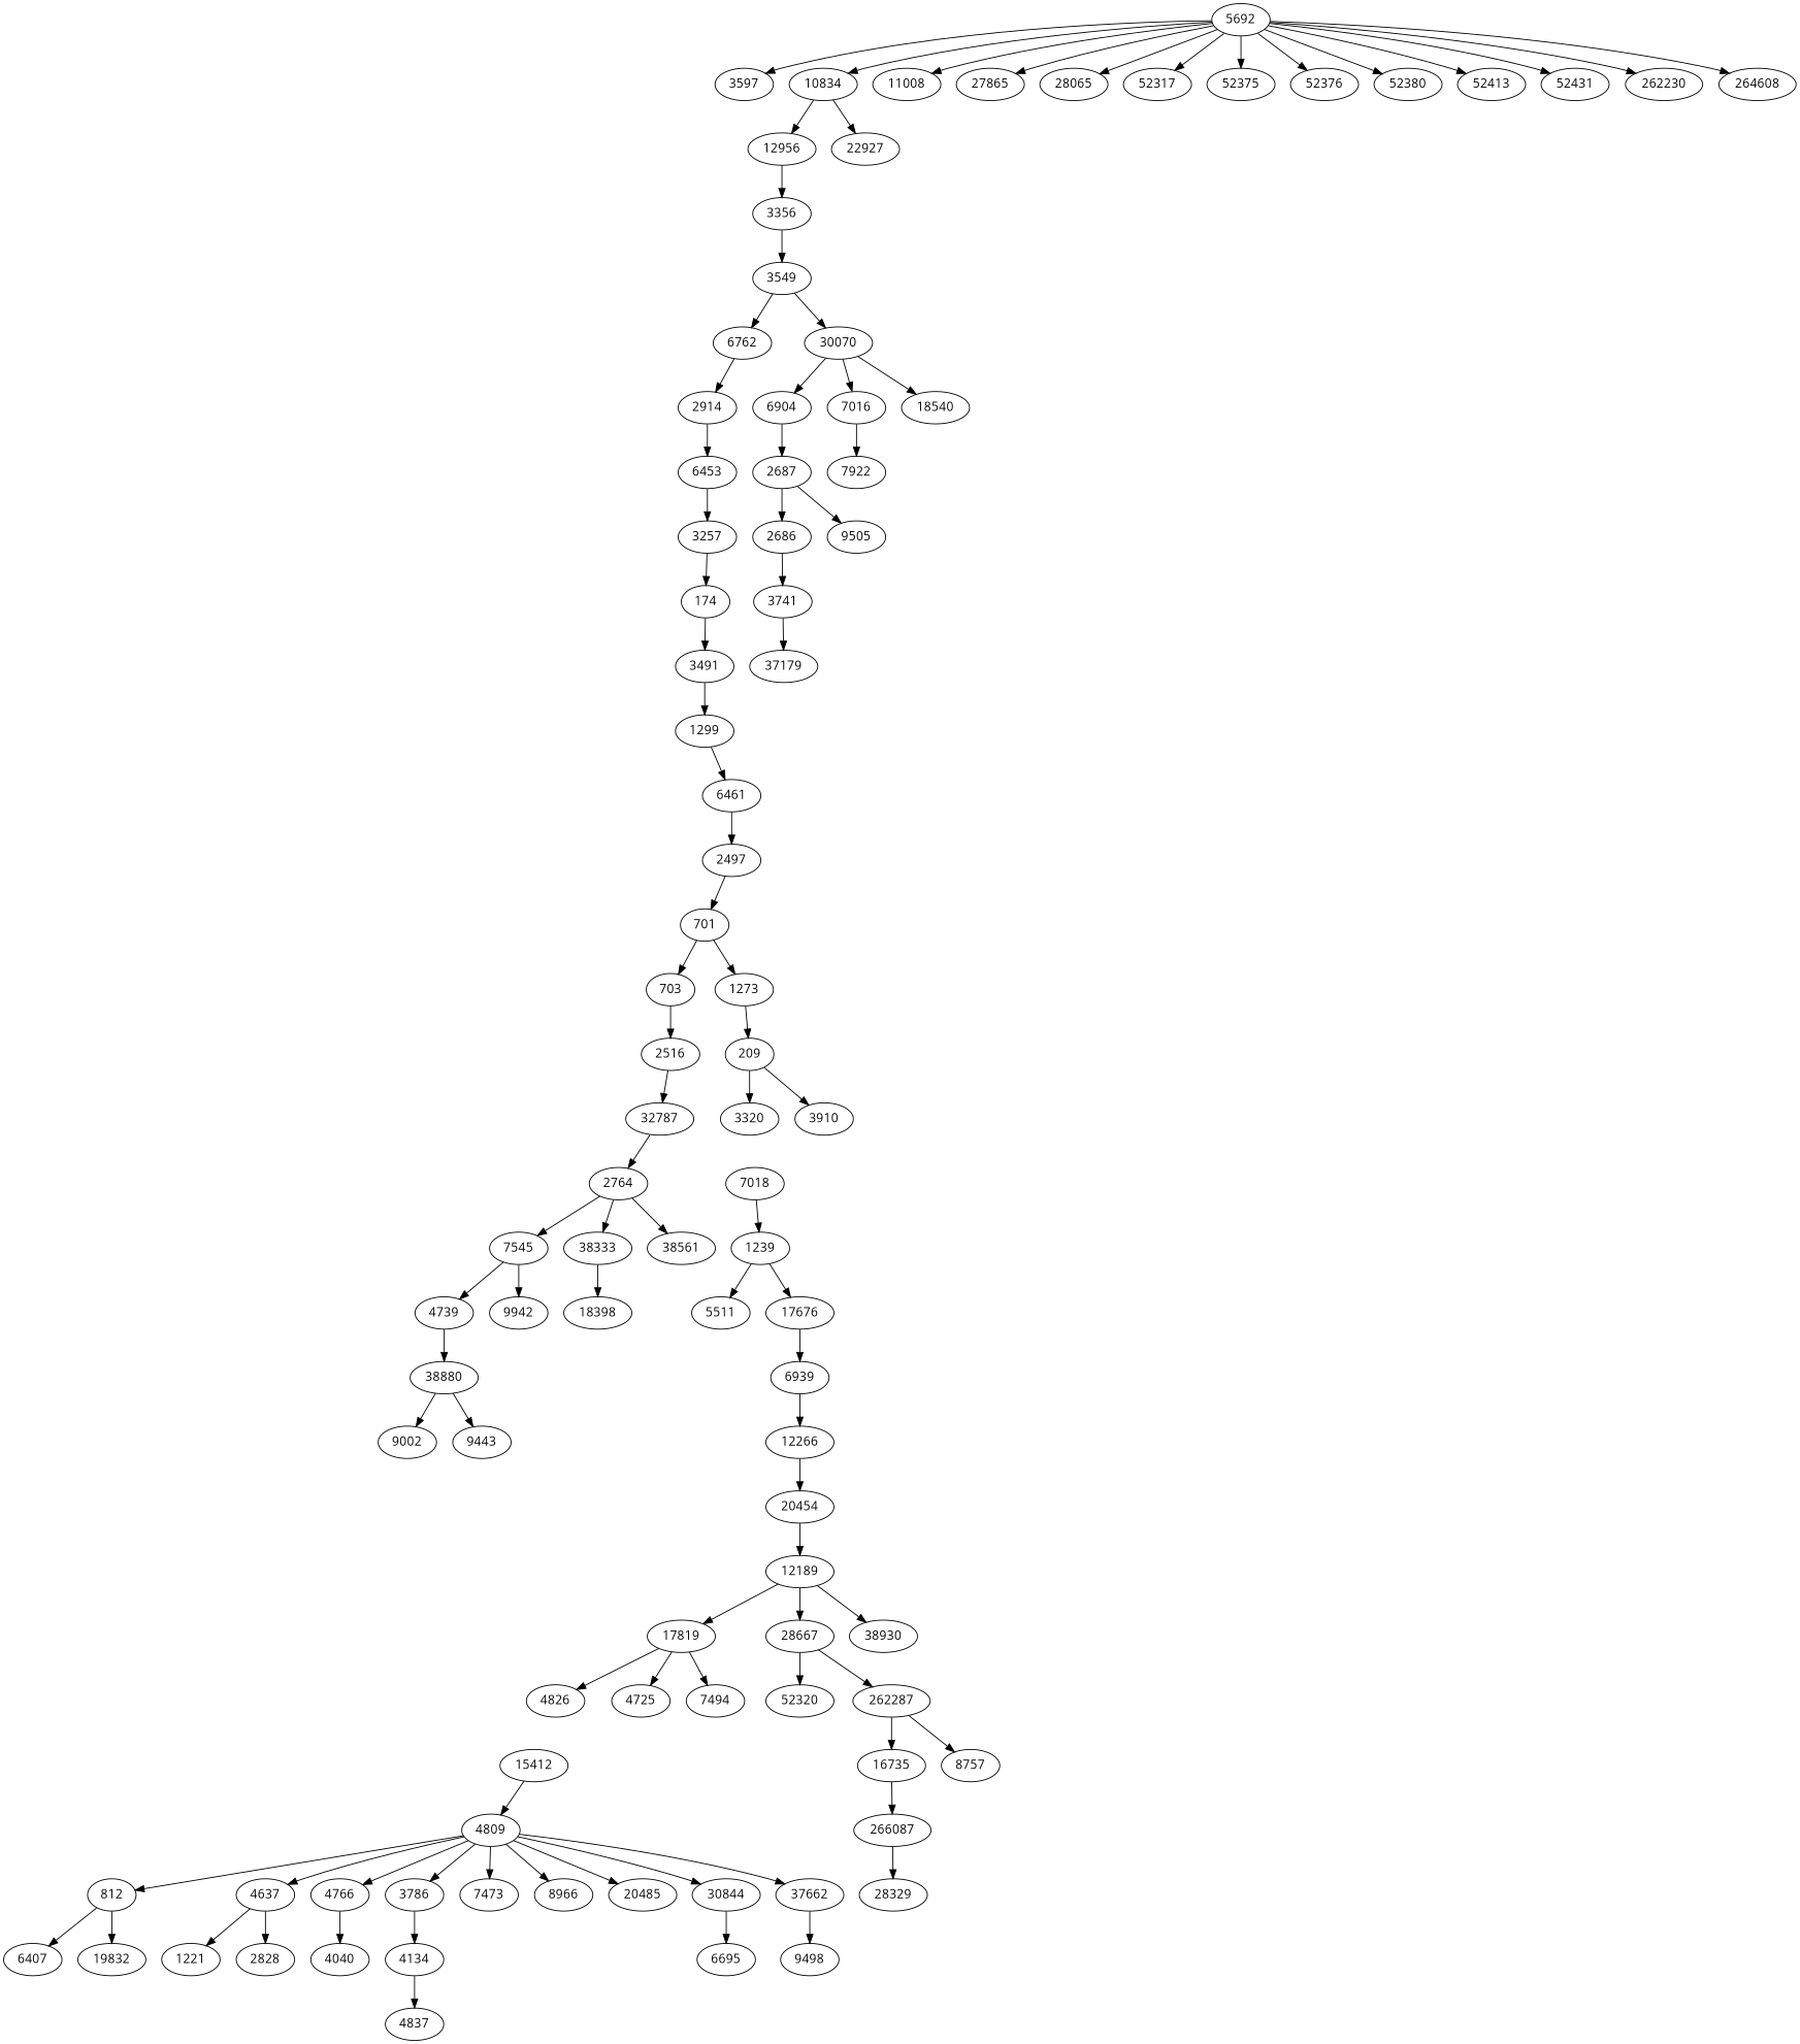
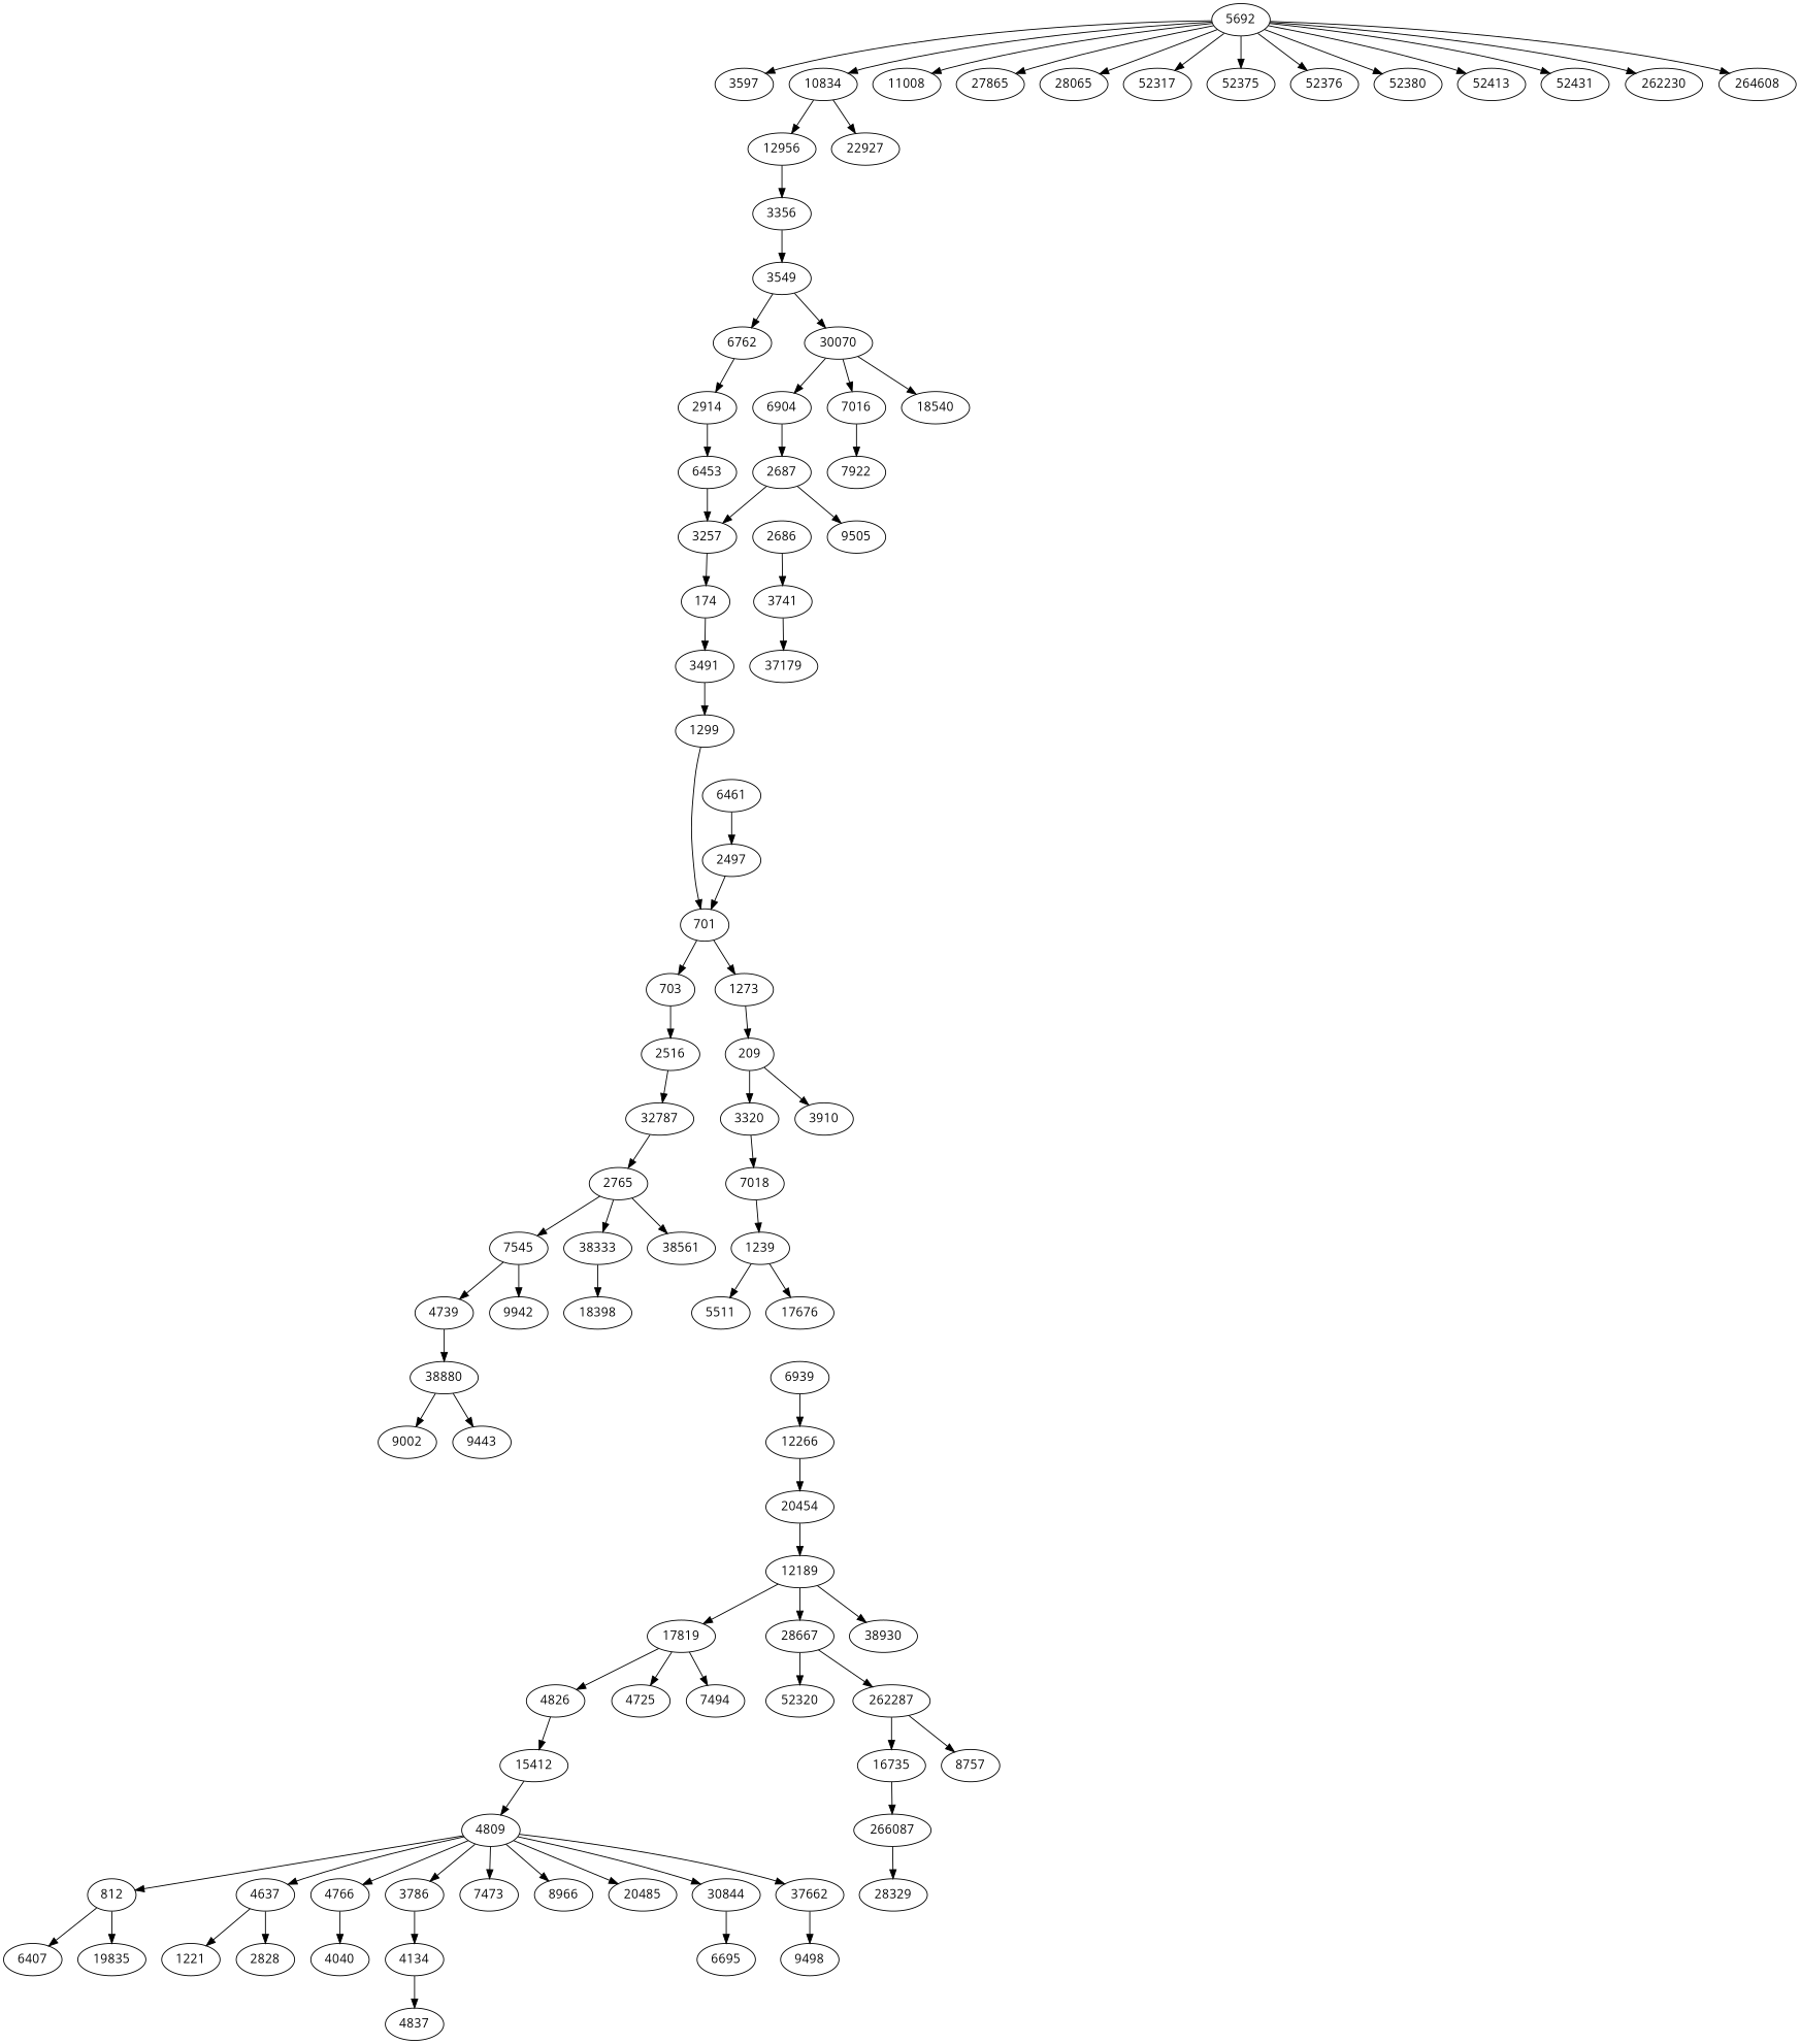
  digraph {
    fontname="Open Sans"
    node [fontname="Open Sans"]
    edge [fontname="Open Sans"]
    174
    3491
    1299
    209
    3320
    3910
    7018
    701
    703
    1273
    2516
    32787
    812
    6407
-   19835 [label=19832]
+   19835
    1239
    5511
    17676
    6939
    6461
    2497
-   2764
+   2764 [label=2765]
    2686
    3741
    37179
    2687
    9505
    7545
    38333
    38561
    4739
    9942
    18398
    2914
    6453
    3257
    3356
    3549
    6762
    30070
    6904
    7016
    18540
    4134
    4837
    4637
    1221
    2828
    38880
    9002
    9443
    4766
    4040
    4809
    3786
    7473
    8966
    20485
    30844
    37662
    6695
    9498
    4826
    15412
    5692
    3597
    10834
    11008
    27865
    28065
    52317
    52375
    52376
    52380
    52413
    52431
    262230
    264608
    12956
    22927
    12266
    20454
    7922
    12189
    17819
    n86 [label=28667]
    38930
    4725
    n89 [label=7494]
    52320
    262287
    16735
    266087
    28329
    8757
    174 -> 3491
    3491 -> 1299
-   1299 -> 6461
+   1299 -> 701
    209 -> 3320
    209 -> 3910
+   3320 -> 7018
    7018 -> 1239
    701 -> 703
    701 -> 1273
    703 -> 2516
    1273 -> 209
    2516 -> 32787
    32787 -> 2764
    812 -> 6407
    812 -> 19835
    1239 -> 5511
    1239 -> 17676
-   17676 -> 6939
    6939 -> 12266
    6461 -> 2497
    2497 -> 701
    2764 -> 7545
    2764 -> 38333
    2764 -> 38561
    2686 -> 3741
    3741 -> 37179
-   2687 -> 2686
+   2687 -> 3257
    2687 -> 9505
    7545 -> 4739
    7545 -> 9942
    38333 -> 18398
    4739 -> 38880
    2914 -> 6453
    6453 -> 3257
    3257 -> 174
    3356 -> 3549
    3549 -> 6762
    3549 -> 30070
    6762 -> 2914
    30070 -> 6904
    30070 -> 7016
    30070 -> 18540
    6904 -> 2687
    7016 -> 7922
    4134 -> 4837
    4637 -> 1221
    4637 -> 2828
    38880 -> 9002
    38880 -> 9443
    4766 -> 4040
    4809 -> 812
    4809 -> 4637
    4809 -> 4766
    4809 -> 3786
    4809 -> 7473
    4809 -> 8966
    4809 -> 20485
    4809 -> 30844
    4809 -> 37662
    3786 -> 4134
    30844 -> 6695
    37662 -> 9498
+   4826 -> 15412
    15412 -> 4809
    5692 -> 3597
    5692 -> 10834
    5692 -> 11008
    5692 -> 27865
    5692 -> 28065
    5692 -> 52317
    5692 -> 52375
    5692 -> 52376
    5692 -> 52380
    5692 -> 52413
    5692 -> 52431
    5692 -> 262230
    5692 -> 264608
    10834 -> 12956
    10834 -> 22927
    12956 -> 3356
    12266 -> 20454
    20454 -> 12189
    12189 -> 17819
    12189 -> n86
    12189 -> 38930
    17819 -> 4826
    17819 -> 4725
    17819 -> n89
    n86 -> 52320
    n86 -> 262287
    262287 -> 16735
    262287 -> 8757
    16735 -> 266087
    266087 -> 28329
  }
